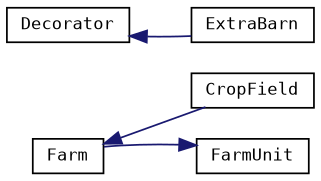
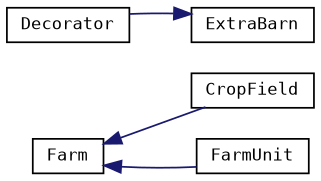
  digraph {
    fontname="DejaVu Sans Mono"
    rankdir=LR
    node [color=black fillcolor=white fontname="DejaVu Sans Mono" fontsize=10 shape=record style=filled]
    edge [color=midnightblue dir=back fontname="DejaVu Sans Mono" fontsize=10 labelfontname=Helvetica labelfontsize=10 style=solid]
    n1 [height=0.2 label=Farm width=0.4]
    n2 [height=0.2 label=CropField width=0.4]
    n3 [height=0.2 label=FarmUnit width=0.4]
    n4 [height=0.2 label=Decorator width=0.4]
    n5 [height=0.2 label=ExtraBarn width=0.4]
    n1 -> n2
-   n3 -> n1
-   n4 -> n5
+   n1 -> n3
+   n5 -> n4
  }
